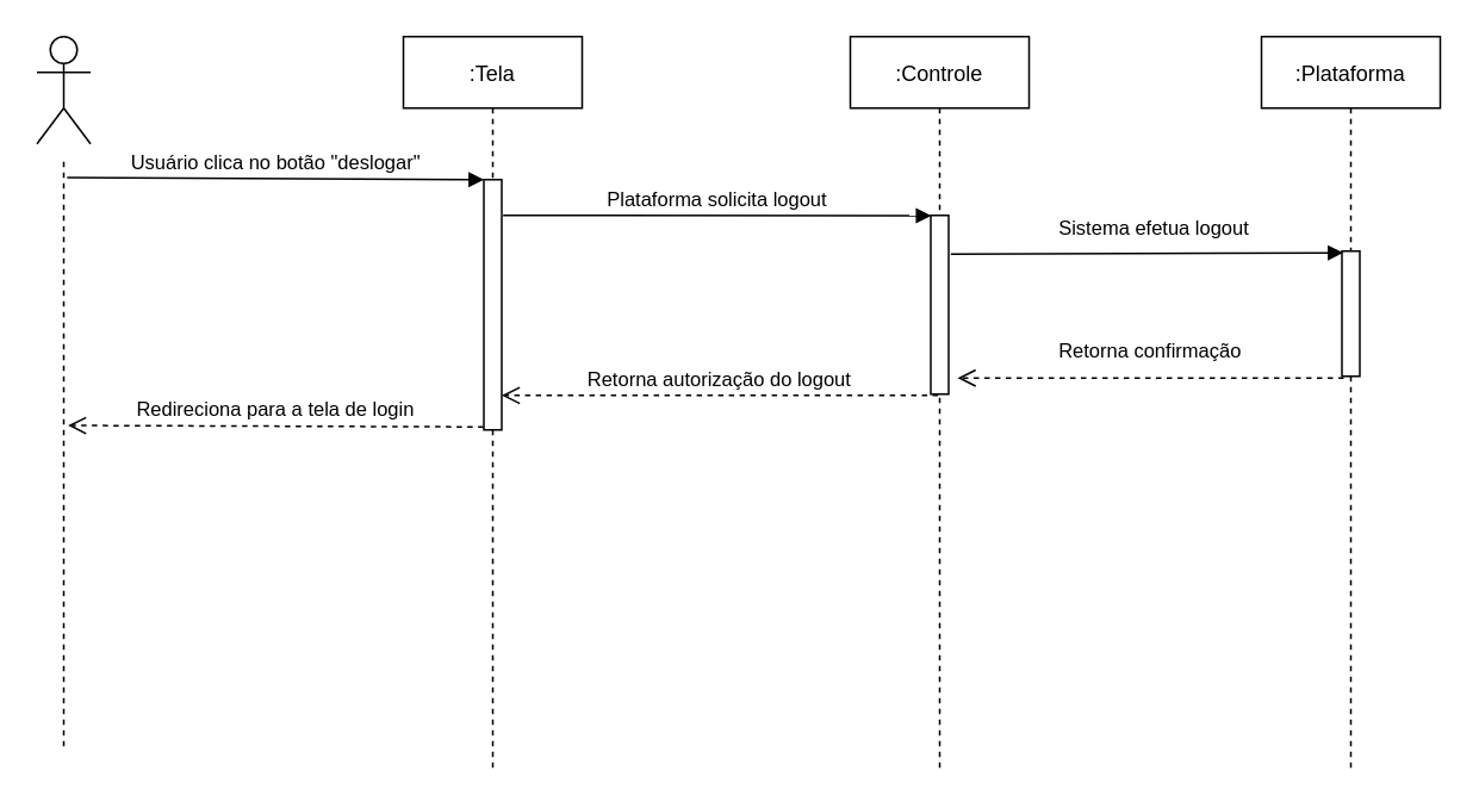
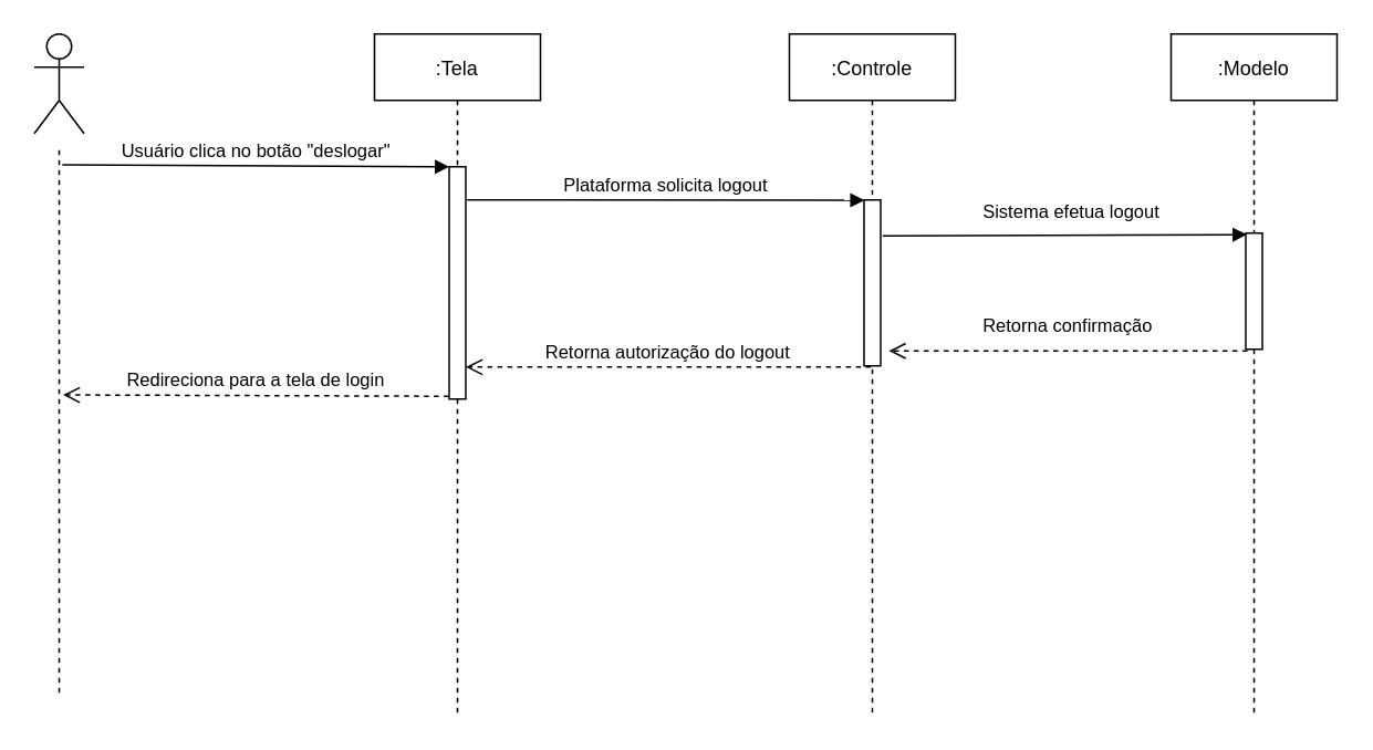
  <mxCell id="0" />
  <mxCell id="1" parent="0" />
  <mxCell id="2" value=":Tela" style="shape=umlLifeline;perimeter=lifelinePerimeter;container=1;collapsible=0;recursiveResize=0;rounded=0;shadow=0;strokeWidth=1;" parent="1" vertex="1"><mxGeometry x="225" y="20" width="100" height="410" as="geometry" /></mxCell>
  <mxCell id="3" value="" style="points=[];perimeter=orthogonalPerimeter;rounded=0;shadow=0;strokeWidth=1;" parent="2" vertex="1"><mxGeometry x="45" y="80" width="10" height="140" as="geometry" /></mxCell>
  <mxCell id="4" value=":Controle" style="shape=umlLifeline;perimeter=lifelinePerimeter;container=1;collapsible=0;recursiveResize=0;rounded=0;shadow=0;strokeWidth=1;" parent="1" vertex="1"><mxGeometry x="475" y="20" width="100" height="410" as="geometry" /></mxCell>
  <mxCell id="5" value="" style="points=[];perimeter=orthogonalPerimeter;rounded=0;shadow=0;strokeWidth=1;" parent="4" vertex="1"><mxGeometry x="45" y="100" width="10" height="100" as="geometry" /></mxCell>
  <mxCell id="6" value="Retorna autorização do logout" style="verticalAlign=bottom;endArrow=open;dashed=1;endSize=8;exitX=0.405;exitY=1.007;shadow=0;strokeWidth=1;exitDx=0;exitDy=0;exitPerimeter=0;" parent="1" source="5" target="3" edge="1"><mxGeometry relative="1" as="geometry"><mxPoint x="380" y="176" as="targetPoint" /></mxGeometry></mxCell>
  <mxCell id="7" value="Plataforma solicita logout" style="verticalAlign=bottom;endArrow=block;shadow=0;strokeWidth=1;exitX=1.08;exitY=0.143;exitDx=0;exitDy=0;exitPerimeter=0;entryX=0.024;entryY=0.002;entryDx=0;entryDy=0;entryPerimeter=0;" parent="1" source="3" target="5" edge="1"><mxGeometry relative="1" as="geometry"><mxPoint x="380" y="100" as="sourcePoint" /><mxPoint x="505" y="129" as="targetPoint" /></mxGeometry></mxCell>
  <mxCell id="8" value="Retorna confirmação" style="verticalAlign=bottom;endArrow=open;dashed=1;endSize=8;exitX=0.1;exitY=1.014;shadow=0;strokeWidth=1;exitDx=0;exitDy=0;exitPerimeter=0;" parent="1" source="10" edge="1"><mxGeometry y="-6" relative="1" as="geometry"><mxPoint x="535" y="211" as="targetPoint" /><mxPoint as="offset" /></mxGeometry></mxCell>
- <mxCell id="9" value=":Plataforma" style="shape=umlLifeline;perimeter=lifelinePerimeter;container=1;collapsible=0;recursiveResize=0;rounded=0;shadow=0;strokeWidth=1;size=40;" parent="1" vertex="1"><mxGeometry x="705" y="20" width="100" height="410" as="geometry" /></mxCell>
+ <mxCell id="9" value=":Modelo" style="shape=umlLifeline;perimeter=lifelinePerimeter;container=1;collapsible=0;recursiveResize=0;rounded=0;shadow=0;strokeWidth=1;size=40;" parent="1" vertex="1"><mxGeometry x="705" y="20" width="100" height="410" as="geometry" /></mxCell>
  <mxCell id="10" value="" style="points=[];perimeter=orthogonalPerimeter;rounded=0;shadow=0;strokeWidth=1;" parent="9" vertex="1"><mxGeometry x="45" y="120" width="10" height="70" as="geometry" /></mxCell>
  <mxCell id="11" value="Sistema efetua logout" style="verticalAlign=bottom;endArrow=block;entryX=0.067;entryY=0.013;shadow=0;strokeWidth=1;exitX=1.12;exitY=0.216;exitDx=0;exitDy=0;exitPerimeter=0;entryDx=0;entryDy=0;entryPerimeter=0;" parent="1" source="5" target="10" edge="1"><mxGeometry x="0.04" y="5" relative="1" as="geometry"><mxPoint x="465" y="130" as="sourcePoint" /><mxPoint x="635" y="130" as="targetPoint" /><mxPoint as="offset" /></mxGeometry></mxCell>
  <mxCell id="12" value="" style="shape=umlLifeline;perimeter=lifelinePerimeter;container=1;collapsible=0;recursiveResize=0;rounded=0;shadow=0;strokeWidth=1;size=0;" parent="1" vertex="1"><mxGeometry x="25" y="90" width="20" height="330" as="geometry" /></mxCell>
  <mxCell id="13" value="Usuário clica no botão &quot;deslogar&quot;" style="verticalAlign=bottom;startArrow=none;endArrow=block;startSize=8;shadow=0;strokeWidth=1;startFill=0;exitX=0.595;exitY=0.027;exitDx=0;exitDy=0;exitPerimeter=0;" parent="1" source="12" target="3" edge="1"><mxGeometry relative="1" as="geometry"><mxPoint x="55" y="100" as="sourcePoint" /></mxGeometry></mxCell>
  <mxCell id="14" value="Redireciona para a tela de login" style="verticalAlign=bottom;endArrow=open;dashed=1;endSize=8;exitX=-0.024;exitY=0.988;shadow=0;strokeWidth=1;exitDx=0;exitDy=0;exitPerimeter=0;entryX=0.619;entryY=0.447;entryDx=0;entryDy=0;entryPerimeter=0;" parent="1" source="3" target="12" edge="1"><mxGeometry relative="1" as="geometry"><mxPoint x="45" y="239" as="targetPoint" /><mxPoint x="215" y="200" as="sourcePoint" /></mxGeometry></mxCell>
  <mxCell id="15" value="" style="shape=umlActor;verticalLabelPosition=bottom;verticalAlign=top;html=1;outlineConnect=0;" parent="1" vertex="1"><mxGeometry x="20" y="20" width="30" height="60" as="geometry" /></mxCell>
